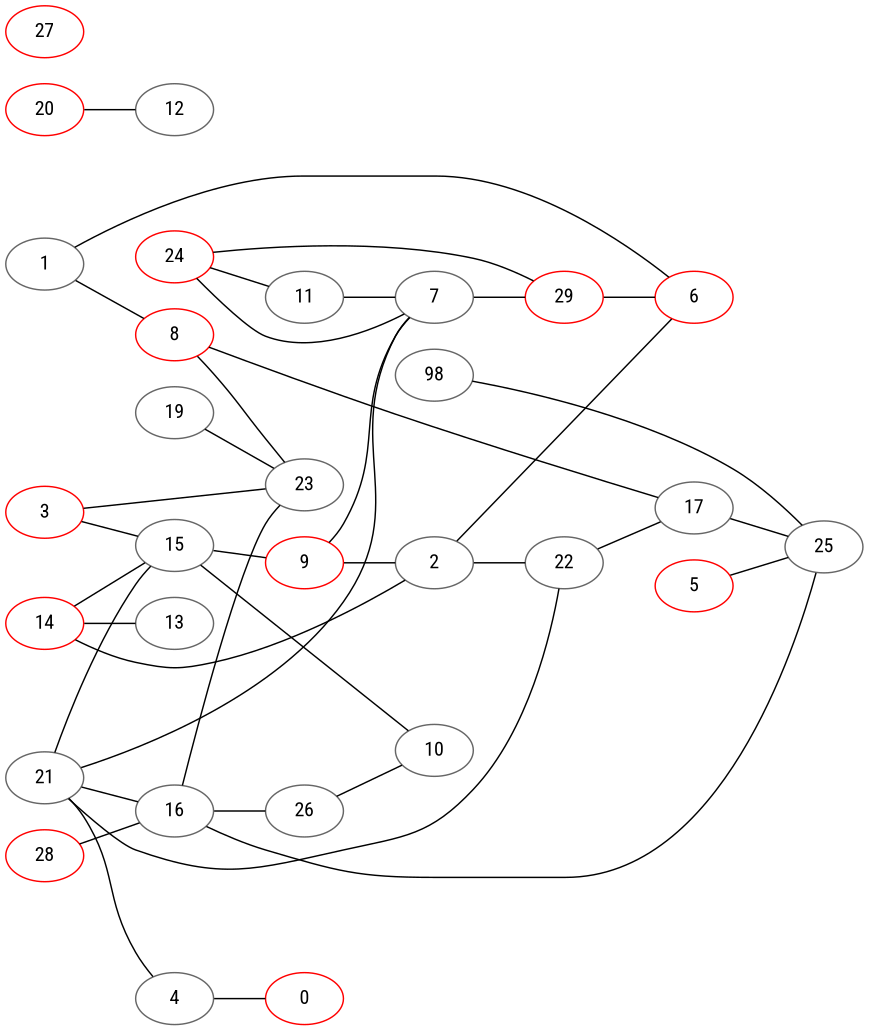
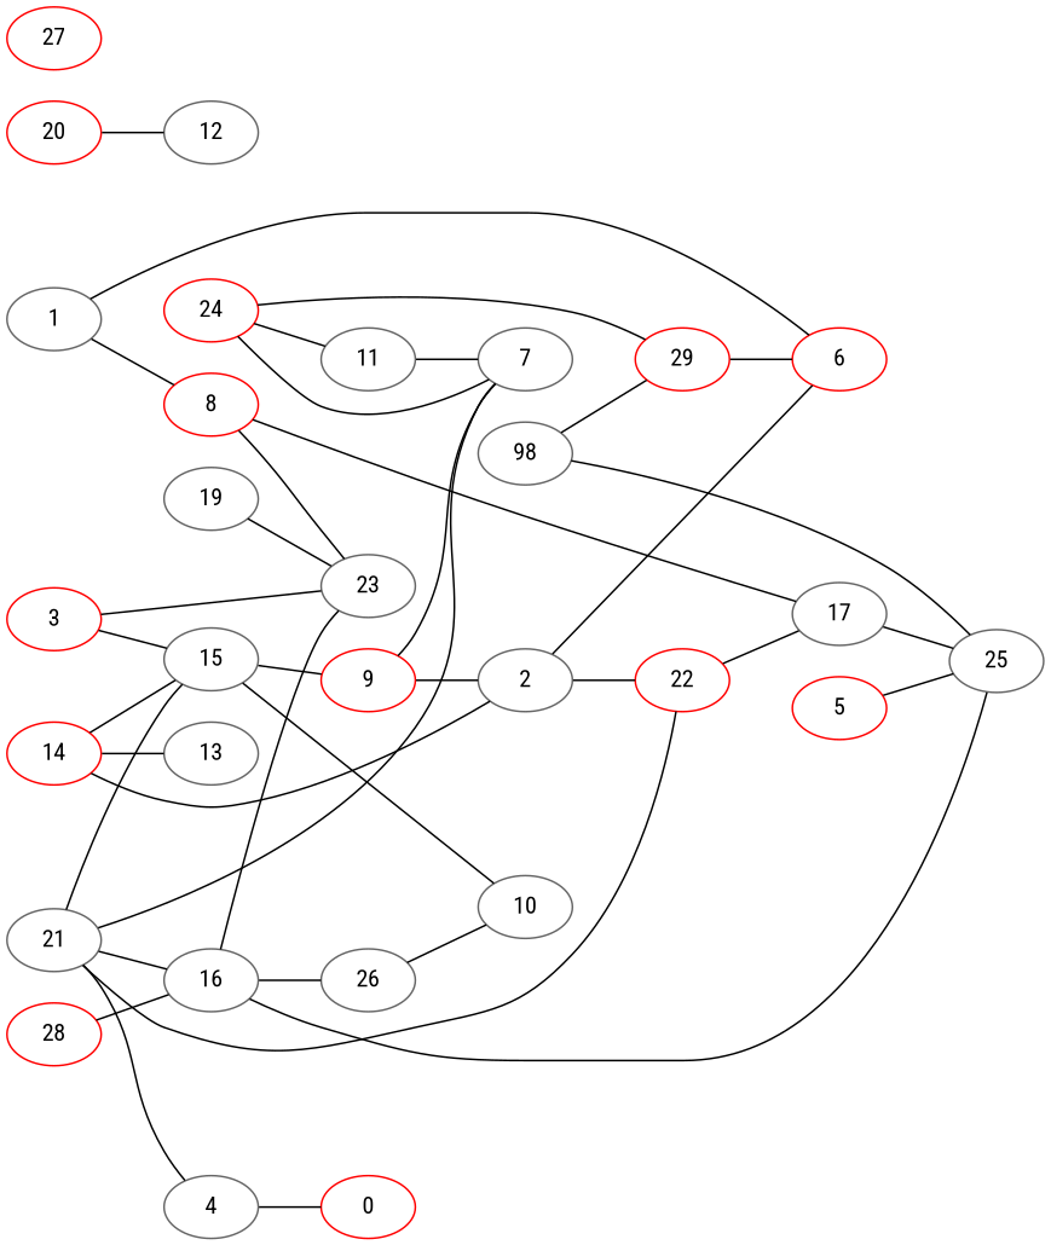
  graph {
    fontname="Roboto Condensed"
    rankdir=LR
    node [color=gray40 fontname="Roboto Condensed"]
    edge [fontname="Roboto Condensed"]
    6 [color=red]
    1
    8 [color=red]
    23
    17
    2
-   22
+   22 [color=red]
    3 [color=red]
    15
    9 [color=red]
    7
    10
    0 [color=red]
    4
    5 [color=red]
    25
    11
    14 [color=red]
    13
    16
    26
    n22 [label=98]
    29 [color=red]
    19
    20 [color=red]
    12
    21
    24 [color=red]
    27 [color=red]
    28 [color=red]
    1 -- 6
    1 -- 8
    8 -- 23
    8 -- 17
    17 -- 25
    2 -- 6
    2 -- 22
    22 -- 17
    3 -- 23
    3 -- 15
    15 -- 9
    15 -- 10
    9 -- 2
    9 -- 7
    4 -- 0
    5 -- 25
    11 -- 7
    14 -- 2
    14 -- 15
    14 -- 13
    16 -- 23
    16 -- 25
    16 -- 26
    26 -- 10
    n22 -- 25
-   7 -- 29
+   n22 -- 29
    29 -- 6
    19 -- 23
    20 -- 12
    21 -- 22
    21 -- 15
    21 -- 7
    21 -- 4
    21 -- 16
    24 -- 7
    24 -- 11
    24 -- 29
    28 -- 16
  }
